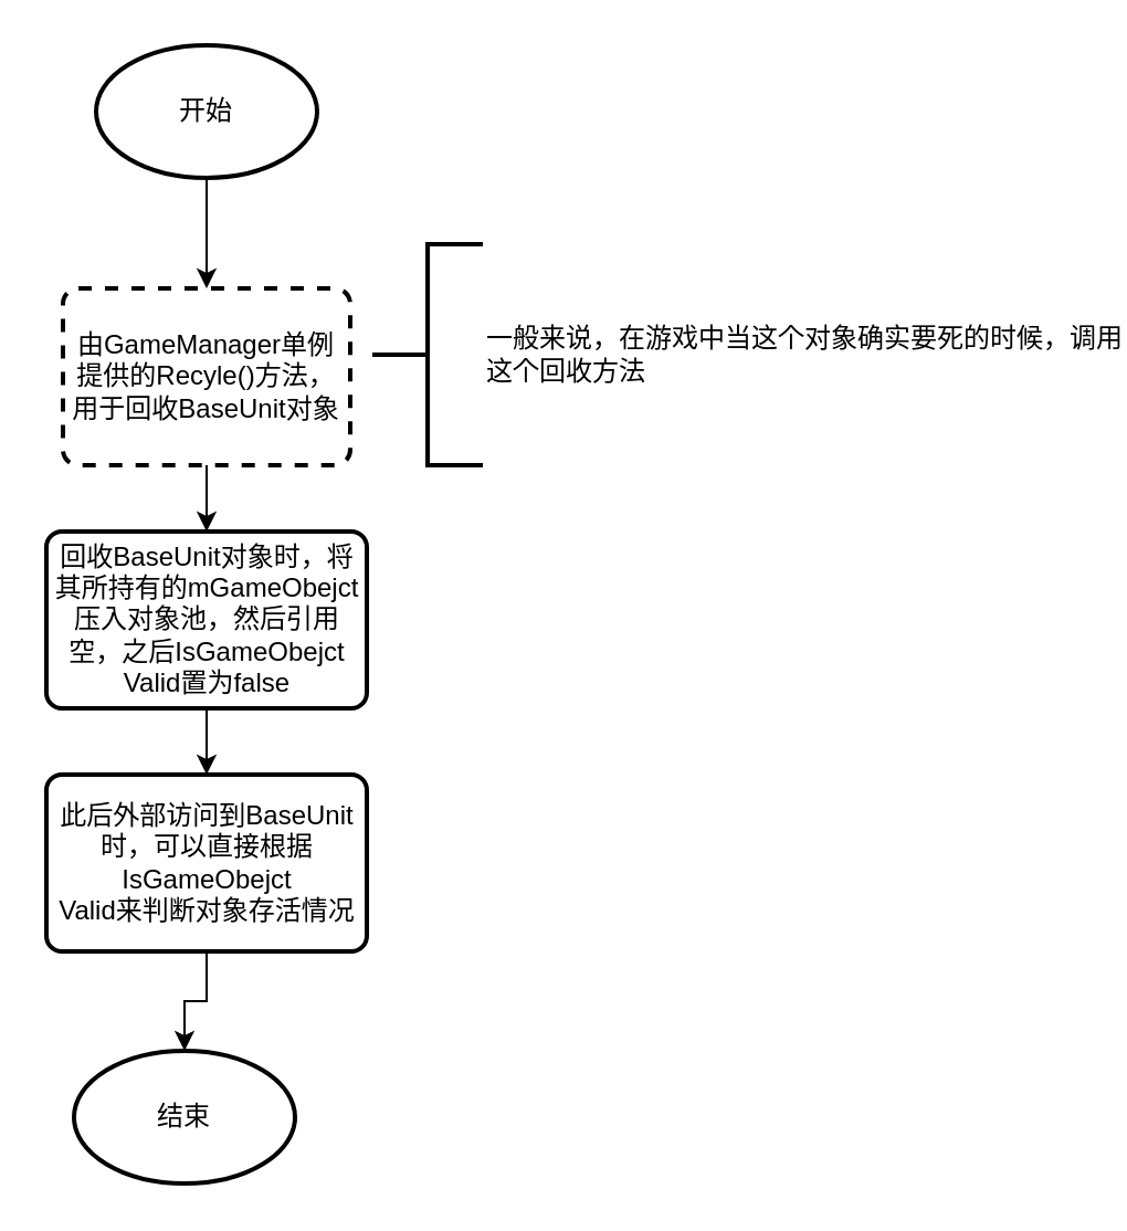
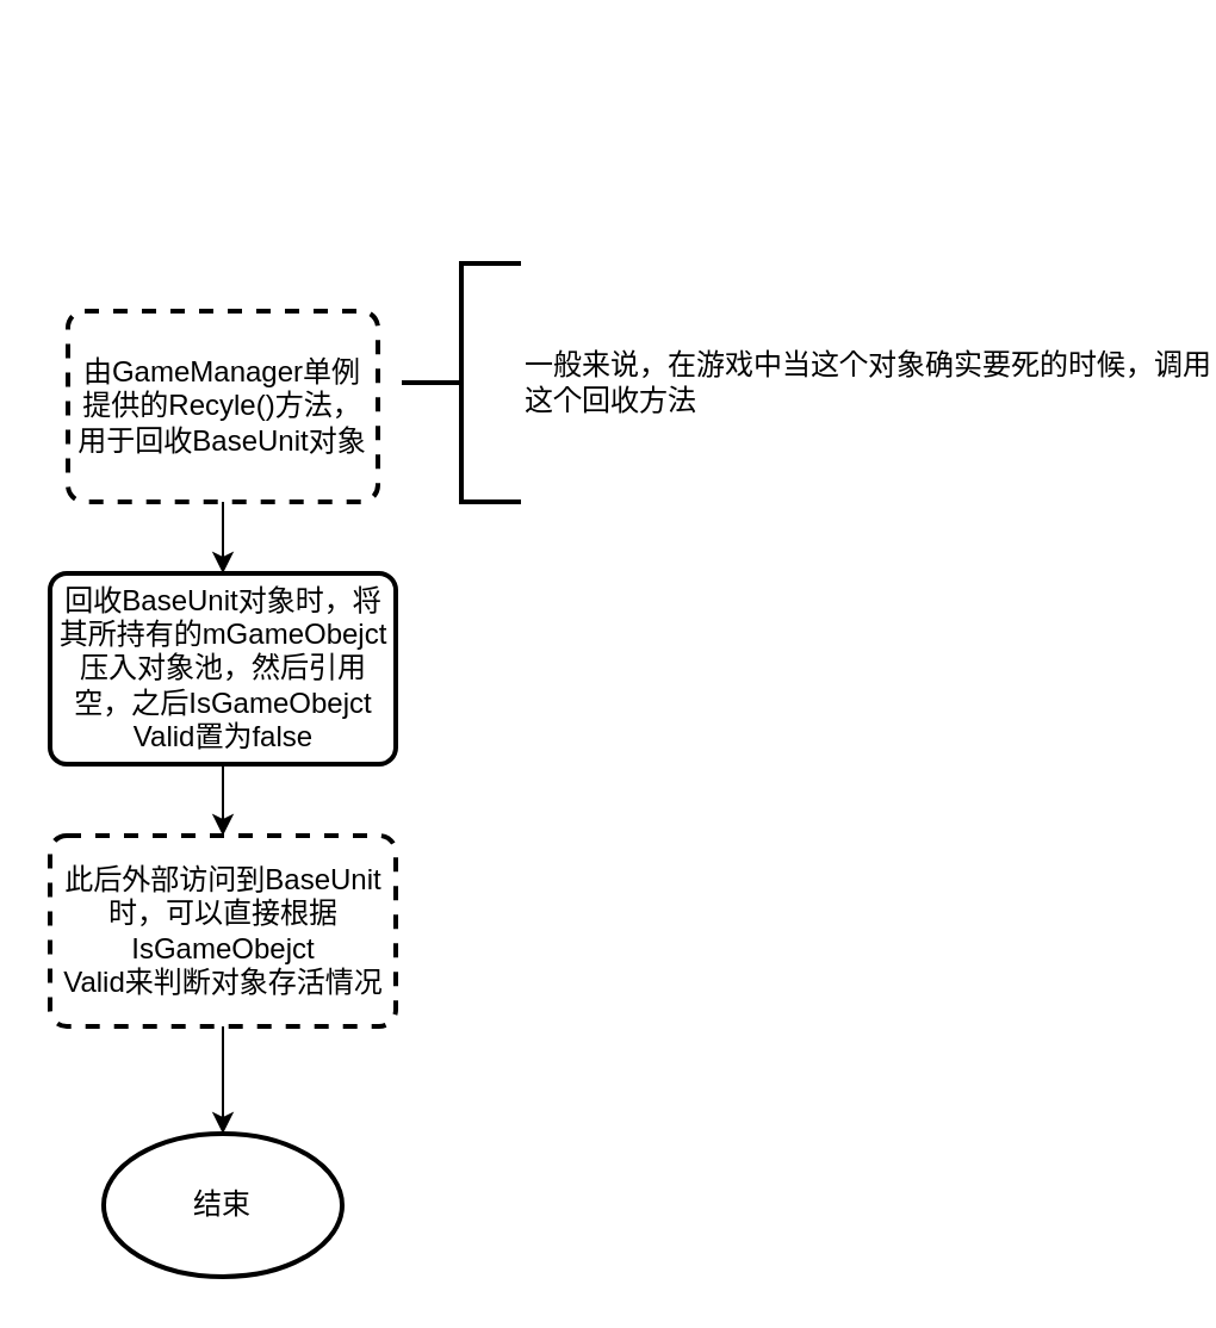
  <mxCell id="0" />
  <mxCell id="1" parent="0" />
- <mxCell id="2" style="edgeStyle=orthogonalEdgeStyle;rounded=0;orthogonalLoop=1;jettySize=auto;html=1;entryX=0.5;entryY=0;entryDx=0;entryDy=0;" edge="1" parent="1" source="3" target="6"><mxGeometry relative="1" as="geometry" /></mxCell>
- <mxCell id="3" value="开始" style="strokeWidth=2;html=1;shape=mxgraph.flowchart.start_1;whiteSpace=wrap;" vertex="1" parent="1"><mxGeometry x="43" y="20" width="100" height="60" as="geometry" /></mxCell>
- <mxCell id="4" value="结束" style="strokeWidth=2;html=1;shape=mxgraph.flowchart.start_1;whiteSpace=wrap;" vertex="1" parent="1"><mxGeometry x="33" y="475" width="100" height="60" as="geometry" /></mxCell>
+ <mxCell id="4" value="结束" style="strokeWidth=2;html=1;shape=mxgraph.flowchart.start_1;whiteSpace=wrap;" vertex="1" parent="1"><mxGeometry x="43" y="475" width="100" height="60" as="geometry" /></mxCell>
  <mxCell id="5" style="edgeStyle=orthogonalEdgeStyle;rounded=0;orthogonalLoop=1;jettySize=auto;html=1;" edge="1" parent="1" source="6" target="8"><mxGeometry relative="1" as="geometry" /></mxCell>
  <mxCell id="6" value="由GameManager单例提供的Recyle()方法，用于回收BaseUnit对象" style="rounded=1;whiteSpace=wrap;html=1;absoluteArcSize=1;arcSize=14;strokeWidth=2;dashed=1;" vertex="1" parent="1"><mxGeometry x="28" y="130" width="130" height="80" as="geometry" /></mxCell>
  <mxCell id="7" style="edgeStyle=orthogonalEdgeStyle;rounded=0;orthogonalLoop=1;jettySize=auto;html=1;" edge="1" parent="1" source="8" target="10"><mxGeometry relative="1" as="geometry" /></mxCell>
  <mxCell id="8" value="回收BaseUnit对象时，将其所持有的mGameObejct压入对象池，然后引用空，之后IsGameObejct&lt;br&gt;Valid置为false" style="rounded=1;whiteSpace=wrap;html=1;absoluteArcSize=1;arcSize=14;strokeWidth=2;" vertex="1" parent="1"><mxGeometry x="20.5" y="240" width="145" height="80" as="geometry" /></mxCell>
  <mxCell id="9" style="edgeStyle=orthogonalEdgeStyle;rounded=0;orthogonalLoop=1;jettySize=auto;html=1;" edge="1" parent="1" source="10" target="4"><mxGeometry relative="1" as="geometry" /></mxCell>
- <mxCell id="10" value="此后外部访问到BaseUnit时，可以直接根据IsGameObejct&lt;br&gt;Valid来判断对象存活情况" style="rounded=1;whiteSpace=wrap;html=1;absoluteArcSize=1;arcSize=14;strokeWidth=2;" vertex="1" parent="1"><mxGeometry x="20.5" y="350" width="145" height="80" as="geometry" /></mxCell>
+ <mxCell id="10" value="此后外部访问到BaseUnit时，可以直接根据IsGameObejct&lt;br&gt;Valid来判断对象存活情况" style="rounded=1;whiteSpace=wrap;html=1;absoluteArcSize=1;arcSize=14;strokeWidth=2;dashed=1;" vertex="1" parent="1"><mxGeometry x="20.5" y="350" width="145" height="80" as="geometry" /></mxCell>
  <mxCell id="11" value="一般来说，在游戏中当这个对象确实要死的时候，调用&lt;br&gt;这个回收方法" style="strokeWidth=2;html=1;shape=mxgraph.flowchart.annotation_2;align=left;labelPosition=right;pointerEvents=1;" vertex="1" parent="1"><mxGeometry x="168" y="110" width="50" height="100" as="geometry" /></mxCell>
